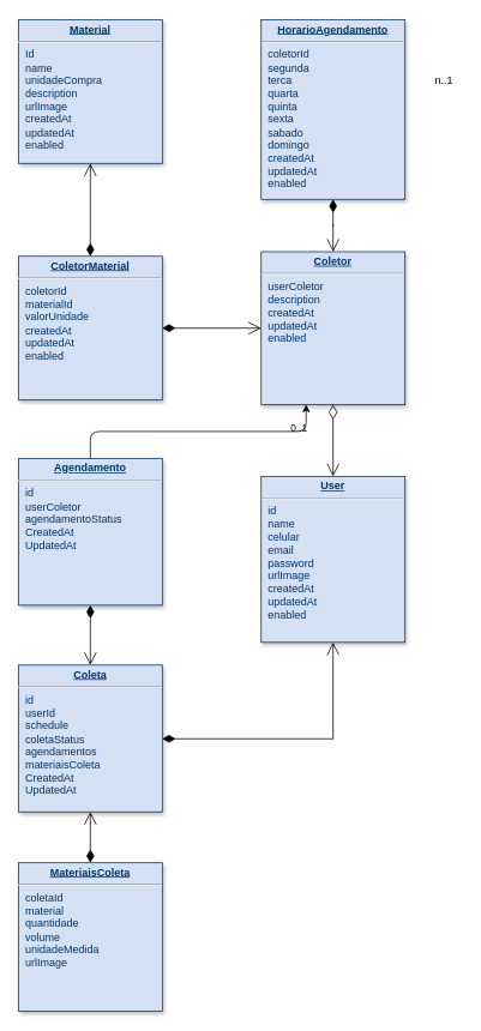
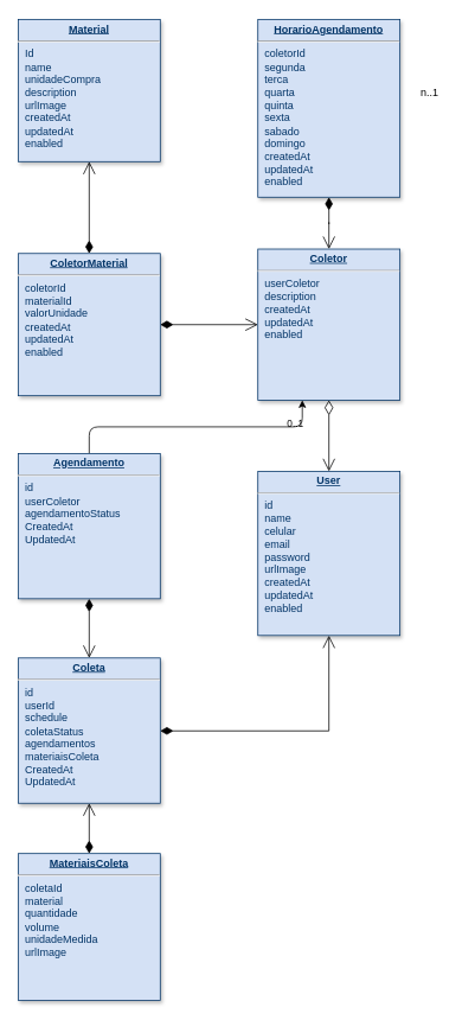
  <mxCell id="0" />
  <mxCell id="1" parent="0" />
  <mxCell id="2" value="" style="edgeStyle=orthogonalEdgeStyle;rounded=0;orthogonalLoop=1;jettySize=auto;html=1;startArrow=open;startFill=0;endArrow=diamondThin;endFill=1;startSize=12;endSize=12;" parent="1" source="4" target="5" edge="1"><mxGeometry relative="1" as="geometry" /></mxCell>
  <mxCell id="3" value="" style="edgeStyle=orthogonalEdgeStyle;rounded=0;orthogonalLoop=1;jettySize=auto;html=1;startArrow=open;startFill=0;endArrow=diamondThin;endFill=1;startSize=12;endSize=12;" parent="1" source="4" target="12" edge="1"><mxGeometry relative="1" as="geometry" /></mxCell>
  <mxCell id="4" value="&lt;p style=&quot;margin: 0px ; margin-top: 4px ; text-align: center ; text-decoration: underline&quot;&gt;&lt;strong&gt;Coletor&lt;/strong&gt;&lt;/p&gt;&lt;hr&gt;&lt;p style=&quot;margin: 0px ; margin-left: 8px&quot;&gt;userColetor&lt;/p&gt;&lt;p style=&quot;margin: 0px ; margin-left: 8px&quot;&gt;description&lt;/p&gt;&lt;p style=&quot;margin: 0px ; margin-left: 8px&quot;&gt;createdAt&lt;/p&gt;&lt;p style=&quot;margin: 0px ; margin-left: 8px&quot;&gt;updatedAt&lt;/p&gt;&lt;p style=&quot;margin: 0px ; margin-left: 8px&quot;&gt;enabled&lt;/p&gt;" style="verticalAlign=top;align=left;overflow=fill;fontSize=12;fontFamily=Helvetica;html=1;strokeColor=#003366;shadow=1;fillColor=#D4E1F5;fontColor=#003366" parent="1" vertex="1"><mxGeometry x="290" y="279" width="160" height="170" as="geometry" /></mxCell>
  <mxCell id="5" value="&lt;p style=&quot;margin: 0px ; margin-top: 4px ; text-align: center ; text-decoration: underline&quot;&gt;&lt;strong&gt;ColetorMaterial&lt;/strong&gt;&lt;/p&gt;&lt;hr&gt;&lt;p style=&quot;margin: 0px ; margin-left: 8px&quot;&gt;coletorId&lt;/p&gt;&lt;p style=&quot;margin: 0px ; margin-left: 8px&quot;&gt;&lt;span&gt;materialId&lt;/span&gt;&lt;br&gt;&lt;/p&gt;&lt;p style=&quot;margin: 0px ; margin-left: 8px&quot;&gt;&lt;span&gt;valorUnidade&lt;/span&gt;&lt;br&gt;&lt;/p&gt;&lt;p style=&quot;margin: 0px ; margin-left: 8px&quot;&gt;cr&lt;span&gt;eatedAt&lt;/span&gt;&lt;/p&gt;&lt;p style=&quot;margin: 0px ; margin-left: 8px&quot;&gt;updatedAt&lt;/p&gt;&lt;p style=&quot;margin: 0px ; margin-left: 8px&quot;&gt;enabled&lt;/p&gt;" style="verticalAlign=top;align=left;overflow=fill;fontSize=12;fontFamily=Helvetica;html=1;strokeColor=#003366;shadow=1;fillColor=#D4E1F5;fontColor=#003366" parent="1" vertex="1"><mxGeometry x="20" y="284" width="160" height="160" as="geometry" /></mxCell>
  <mxCell id="6" value="" style="edgeStyle=orthogonalEdgeStyle;rounded=0;orthogonalLoop=1;jettySize=auto;html=1;startArrow=open;startFill=0;endArrow=diamondThin;endFill=1;startSize=12;endSize=12;" parent="1" source="7" target="15" edge="1"><mxGeometry relative="1" as="geometry"><Array as="points"><mxPoint x="370" y="821" /></Array></mxGeometry></mxCell>
  <mxCell id="7" value="&lt;p style=&quot;margin: 0px ; margin-top: 4px ; text-align: center ; text-decoration: underline&quot;&gt;&lt;b&gt;User&lt;/b&gt;&lt;/p&gt;&lt;hr&gt;&lt;p style=&quot;margin: 0px ; margin-left: 8px&quot;&gt;&lt;span&gt;id&lt;/span&gt;&lt;br&gt;&lt;/p&gt;&lt;p style=&quot;margin: 0px ; margin-left: 8px&quot;&gt;name&lt;/p&gt;&lt;p style=&quot;margin: 0px 0px 0px 8px&quot;&gt;celular&lt;/p&gt;&lt;p style=&quot;margin: 0px ; margin-left: 8px&quot;&gt;email&lt;/p&gt;&lt;p style=&quot;margin: 0px ; margin-left: 8px&quot;&gt;&lt;span&gt;password&lt;/span&gt;&lt;br&gt;&lt;/p&gt;&lt;p style=&quot;margin: 0px ; margin-left: 8px&quot;&gt;&lt;span&gt;urlImage&lt;/span&gt;&lt;/p&gt;&lt;p style=&quot;margin: 0px ; margin-left: 8px&quot;&gt;createdAt&lt;/p&gt;&lt;p style=&quot;margin: 0px ; margin-left: 8px&quot;&gt;updatedAt&lt;/p&gt;&lt;p style=&quot;margin: 0px ; margin-left: 8px&quot;&gt;enabled&lt;/p&gt;" style="verticalAlign=top;align=left;overflow=fill;fontSize=12;fontFamily=Helvetica;html=1;strokeColor=#003366;shadow=1;fillColor=#D4E1F5;fontColor=#003366" parent="1" vertex="1"><mxGeometry x="290" y="529" width="160" height="184.69" as="geometry" /></mxCell>
  <mxCell id="8" value="" style="edgeStyle=orthogonalEdgeStyle;rounded=0;orthogonalLoop=1;jettySize=auto;html=1;startArrow=open;startFill=0;endArrow=diamondThin;endFill=1;startSize=12;endSize=12;" parent="1" source="9" target="5" edge="1"><mxGeometry relative="1" as="geometry" /></mxCell>
  <mxCell id="9" value="&lt;p style=&quot;margin: 0px ; margin-top: 4px ; text-align: center ; text-decoration: underline&quot;&gt;&lt;b&gt;Material&lt;/b&gt;&lt;/p&gt;&lt;hr&gt;&lt;p style=&quot;margin: 0px ; margin-left: 8px&quot;&gt;Id&lt;/p&gt;&lt;p style=&quot;margin: 0px ; margin-left: 8px&quot;&gt;name&lt;/p&gt;&lt;p style=&quot;margin: 0px ; margin-left: 8px&quot;&gt;unidadeCompra&lt;/p&gt;&lt;p style=&quot;margin: 0px ; margin-left: 8px&quot;&gt;description&lt;/p&gt;&lt;p style=&quot;margin: 0px ; margin-left: 8px&quot;&gt;urlImage&lt;/p&gt;&lt;p style=&quot;margin: 0px ; margin-left: 8px&quot;&gt;&lt;span&gt;createdAt&lt;/span&gt;&lt;br&gt;&lt;/p&gt;&lt;p style=&quot;margin: 0px ; margin-left: 8px&quot;&gt;updatedAt&lt;/p&gt;&lt;p style=&quot;margin: 0px ; margin-left: 8px&quot;&gt;enabled&lt;span style=&quot;white-space: pre&quot;&gt;&#09;&lt;/span&gt;&lt;/p&gt;" style="verticalAlign=top;align=left;overflow=fill;fontSize=12;fontFamily=Helvetica;html=1;strokeColor=#003366;shadow=1;fillColor=#D4E1F5;fontColor=#003366" parent="1" vertex="1"><mxGeometry x="20" y="20.64" width="160" height="160" as="geometry" /></mxCell>
  <mxCell id="10" value="" style="endArrow=open;endSize=12;startArrow=diamondThin;startSize=14;startFill=0;edgeStyle=orthogonalEdgeStyle" parent="1" source="4" target="7" edge="1"><mxGeometry x="519.36" y="200" as="geometry"><mxPoint x="499.36" y="199" as="sourcePoint" /><mxPoint x="659.36" y="199" as="targetPoint" /></mxGeometry></mxCell>
  <mxCell id="11" value="0..1" style="edgeLabel;html=1;align=center;verticalAlign=middle;resizable=0;points=[];" parent="10" vertex="1" connectable="0"><mxGeometry relative="1" as="geometry"><mxPoint x="-39" y="-15" as="offset" /></mxGeometry></mxCell>
  <mxCell id="12" value="&lt;p style=&quot;margin: 0px ; margin-top: 4px ; text-align: center ; text-decoration: underline&quot;&gt;&lt;b&gt;HorarioAgendamento&lt;/b&gt;&lt;/p&gt;&lt;hr&gt;&lt;p style=&quot;margin: 0px ; margin-left: 8px&quot;&gt;coletorId&lt;/p&gt;&lt;p style=&quot;margin: 0px ; margin-left: 8px&quot;&gt;segunda&lt;/p&gt;&lt;p style=&quot;margin: 0px ; margin-left: 8px&quot;&gt;terca&lt;/p&gt;&lt;p style=&quot;margin: 0px ; margin-left: 8px&quot;&gt;quarta&lt;/p&gt;&lt;p style=&quot;margin: 0px ; margin-left: 8px&quot;&gt;quinta&lt;/p&gt;&lt;p style=&quot;margin: 0px ; margin-left: 8px&quot;&gt;sexta&lt;/p&gt;&lt;p style=&quot;margin: 0px ; margin-left: 8px&quot;&gt;sabado&lt;/p&gt;&lt;p style=&quot;margin: 0px ; margin-left: 8px&quot;&gt;domingo&lt;/p&gt;&lt;p style=&quot;margin: 0px ; margin-left: 8px&quot;&gt;createdAt&lt;/p&gt;&lt;p style=&quot;margin: 0px ; margin-left: 8px&quot;&gt;updatedAt&lt;/p&gt;&lt;p style=&quot;margin: 0px ; margin-left: 8px&quot;&gt;enabled&lt;/p&gt;" style="verticalAlign=top;align=left;overflow=fill;fontSize=12;fontFamily=Helvetica;html=1;strokeColor=#003366;shadow=1;fillColor=#D4E1F5;fontColor=#003366" parent="1" vertex="1"><mxGeometry x="290" y="20.64" width="160" height="200" as="geometry" /></mxCell>
  <mxCell id="13" value="" style="edgeStyle=orthogonalEdgeStyle;rounded=0;orthogonalLoop=1;jettySize=auto;html=1;startArrow=open;startFill=0;endArrow=diamondThin;endFill=1;startSize=12;endSize=12;entryX=0.5;entryY=0;entryDx=0;entryDy=0;" parent="1" source="15" target="16" edge="1"><mxGeometry relative="1" as="geometry"><Array as="points"><mxPoint x="100" y="899" /><mxPoint x="100" y="899" /></Array></mxGeometry></mxCell>
  <mxCell id="14" value="" style="edgeStyle=orthogonalEdgeStyle;rounded=0;orthogonalLoop=1;jettySize=auto;html=1;startArrow=open;startFill=0;endArrow=diamondThin;endFill=1;startSize=12;endSize=12;" parent="1" source="15" target="19" edge="1"><mxGeometry relative="1" as="geometry" /></mxCell>
  <mxCell id="15" value="&lt;p style=&quot;margin: 0px ; margin-top: 4px ; text-align: center ; text-decoration: underline&quot;&gt;&lt;strong&gt;Coleta&lt;/strong&gt;&lt;/p&gt;&lt;hr&gt;&lt;p style=&quot;margin: 0px ; margin-left: 8px&quot;&gt;id&lt;/p&gt;&lt;p style=&quot;margin: 0px ; margin-left: 8px&quot;&gt;userId&lt;/p&gt;&lt;p style=&quot;margin: 0px ; margin-left: 8px&quot;&gt;schedule&lt;/p&gt;&lt;p style=&quot;margin: 0px ; margin-left: 8px&quot;&gt;coletaStatus&lt;/p&gt;&lt;p style=&quot;margin: 0px ; margin-left: 8px&quot;&gt;agendamentos&lt;/p&gt;&lt;p style=&quot;margin: 0px ; margin-left: 8px&quot;&gt;materiaisColeta&lt;/p&gt;&lt;p style=&quot;margin: 0px ; margin-left: 8px&quot;&gt;CreatedAt&lt;/p&gt;&lt;p style=&quot;margin: 0px ; margin-left: 8px&quot;&gt;UpdatedAt&lt;/p&gt;" style="verticalAlign=top;align=left;overflow=fill;fontSize=12;fontFamily=Helvetica;html=1;strokeColor=#003366;shadow=1;fillColor=#D4E1F5;fontColor=#003366" parent="1" vertex="1"><mxGeometry x="20" y="739" width="160" height="163.36" as="geometry" /></mxCell>
  <mxCell id="16" value="&lt;p style=&quot;margin: 0px ; margin-top: 4px ; text-align: center ; text-decoration: underline&quot;&gt;&lt;strong&gt;MateriaisColeta&lt;/strong&gt;&lt;/p&gt;&lt;hr&gt;&lt;p style=&quot;margin: 0px ; margin-left: 8px&quot;&gt;coletaId&lt;/p&gt;&lt;p style=&quot;margin: 0px ; margin-left: 8px&quot;&gt;&lt;span&gt;material&lt;/span&gt;&lt;/p&gt;&lt;p style=&quot;margin: 0px ; margin-left: 8px&quot;&gt;&lt;span&gt;quantidade&lt;/span&gt;&lt;/p&gt;&lt;p style=&quot;margin: 0px ; margin-left: 8px&quot;&gt;&lt;span&gt;volume&lt;/span&gt;&lt;/p&gt;&lt;p style=&quot;margin: 0px ; margin-left: 8px&quot;&gt;&lt;span&gt;unidadeMedida&lt;/span&gt;&lt;/p&gt;&lt;p style=&quot;margin: 0px ; margin-left: 8px&quot;&gt;&lt;span&gt;urlImage&lt;/span&gt;&lt;/p&gt;" style="verticalAlign=top;align=left;overflow=fill;fontSize=12;fontFamily=Helvetica;html=1;strokeColor=#003366;shadow=1;fillColor=#D4E1F5;fontColor=#003366" parent="1" vertex="1"><mxGeometry x="20" y="959" width="160" height="165" as="geometry" /></mxCell>
- <mxCell id="17" value="n..1" style="text;html=1;align=center;verticalAlign=middle;resizable=0;points=[];autosize=1;strokeColor=none;fillColor=none;" parent="1" vertex="1"><mxGeometry x="473" y="79" width="40" height="20" as="geometry" /></mxCell>
+ <mxCell id="17" value="n..1" style="text;html=1;align=center;verticalAlign=middle;resizable=0;points=[];autosize=1;strokeColor=none;fillColor=none;" parent="1" vertex="1"><mxGeometry x="463" y="94" width="40" height="20" as="geometry" /></mxCell>
  <mxCell id="18" style="edgeStyle=none;html=1;" edge="1" parent="1" source="19"><mxGeometry relative="1" as="geometry"><mxPoint x="340" y="449" as="targetPoint" /><Array as="points"><mxPoint x="100" y="479" /><mxPoint x="340" y="479" /></Array></mxGeometry></mxCell>
  <mxCell id="19" value="&lt;p style=&quot;margin: 0px ; margin-top: 4px ; text-align: center ; text-decoration: underline&quot;&gt;&lt;strong&gt;Agendamento&lt;/strong&gt;&lt;/p&gt;&lt;hr&gt;&lt;p style=&quot;margin: 0px ; margin-left: 8px&quot;&gt;id&lt;/p&gt;&lt;p style=&quot;margin: 0px ; margin-left: 8px&quot;&gt;userColetor&lt;/p&gt;&lt;p style=&quot;margin: 0px ; margin-left: 8px&quot;&gt;&lt;span&gt;agendamentoStatus&lt;/span&gt;&lt;br&gt;&lt;/p&gt;&lt;p style=&quot;margin: 0px ; margin-left: 8px&quot;&gt;&lt;span&gt;CreatedAt&lt;/span&gt;&lt;br&gt;&lt;/p&gt;&lt;p style=&quot;margin: 0px ; margin-left: 8px&quot;&gt;UpdatedAt&lt;/p&gt;" style="verticalAlign=top;align=left;overflow=fill;fontSize=12;fontFamily=Helvetica;html=1;strokeColor=#003366;shadow=1;fillColor=#D4E1F5;fontColor=#003366" parent="1" vertex="1"><mxGeometry x="20" y="509" width="160" height="163.36" as="geometry" /></mxCell>
